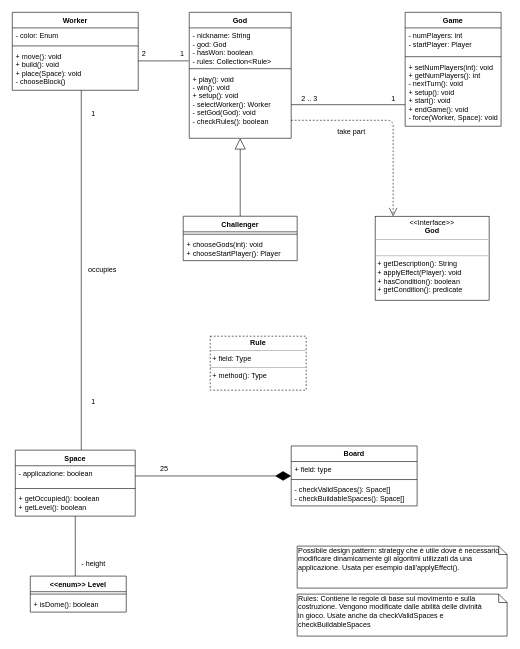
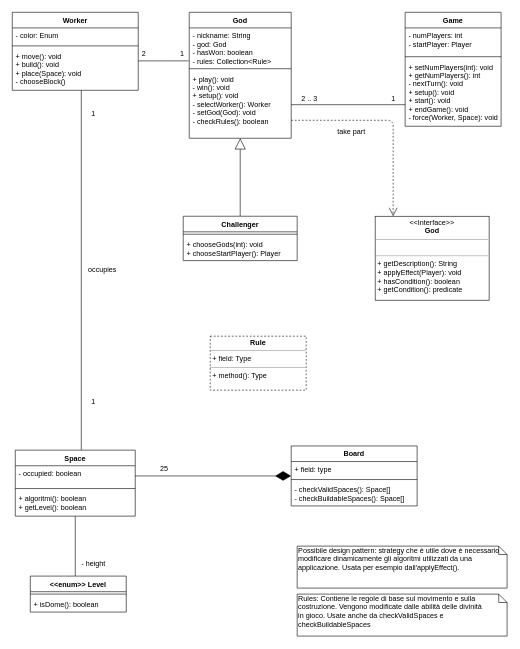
  <mxCell id="0" />
  <mxCell id="1" parent="0" />
  <mxCell id="2" style="endArrow=open;endSize=12;dashed=1;html=1;fontFamily=Helvetica;fontSize=11;fontColor=#000000;align=center;strokeColor=#000000;edgeStyle=orthogonalEdgeStyle;" parent="1" source="14" target="27" edge="1"><mxGeometry relative="1" as="geometry"><mxPoint x="405" y="165" as="targetPoint" /><Array as="points"><mxPoint x="655" y="200" /></Array></mxGeometry></mxCell>
  <mxCell id="3" style="endArrow=none;html=1;edgeStyle=orthogonalEdgeStyle;fontFamily=Helvetica;fontSize=11;fontColor=#000000;align=center;strokeColor=#000000;entryX=-0.006;entryY=0.859;entryDx=0;entryDy=0;entryPerimeter=0;" parent="1" source="10" target="15" edge="1"><mxGeometry relative="1" as="geometry"><mxPoint x="315" y="92" as="targetPoint" /><Array as="points"><mxPoint x="255" y="101" /><mxPoint x="255" y="101" /></Array></mxGeometry></mxCell>
  <mxCell id="4" value="2" style="text;html=1;align=center;verticalAlign=middle;resizable=0;points=[];labelBackgroundColor=#ffffff;" parent="3" vertex="1" connectable="0"><mxGeometry x="-0.813" y="-3" relative="1" as="geometry"><mxPoint y="-15" as="offset" /></mxGeometry></mxCell>
  <mxCell id="5" value="1" style="text;html=1;align=center;verticalAlign=middle;resizable=0;points=[];labelBackgroundColor=#ffffff;" parent="3" vertex="1" connectable="0"><mxGeometry x="0.834" relative="1" as="geometry"><mxPoint x="-4.17" y="-11" as="offset" /></mxGeometry></mxCell>
  <mxCell id="6" style="endArrow=none;html=1;edgeStyle=orthogonalEdgeStyle;fontFamily=Helvetica;fontSize=11;fontColor=#000000;align=center;strokeColor=#000000;" parent="1" source="10" target="40" edge="1"><mxGeometry relative="1" as="geometry"><Array as="points"><mxPoint x="135" y="500" /><mxPoint x="135" y="500" /></Array></mxGeometry></mxCell>
  <mxCell id="7" style="endArrow=none;html=1;edgeStyle=orthogonalEdgeStyle;fontFamily=Helvetica;fontSize=11;fontColor=#000000;align=center;strokeColor=#000000;" parent="1" source="40" target="33" edge="1"><mxGeometry relative="1" as="geometry"><Array as="points"><mxPoint x="125" y="870" /><mxPoint x="125" y="870" /></Array></mxGeometry></mxCell>
  <mxCell id="8" style="endArrow=diamondThin;endFill=1;endSize=24;html=1;fontFamily=Helvetica;fontSize=11;fontColor=#000000;align=center;strokeColor=#000000;edgeStyle=orthogonalEdgeStyle;" parent="1" source="41" target="44" edge="1"><mxGeometry relative="1" as="geometry" /></mxCell>
  <mxCell id="9" value="25" style="text;html=1;align=center;verticalAlign=middle;resizable=0;points=[];labelBackgroundColor=#ffffff;" parent="8" vertex="1" connectable="0"><mxGeometry x="0.852" relative="1" as="geometry"><mxPoint x="-193.57" y="-13" as="offset" /></mxGeometry></mxCell>
  <mxCell id="10" value="Worker" style="swimlane;fontStyle=1;align=center;verticalAlign=top;childLayout=stackLayout;horizontal=1;startSize=26;horizontalStack=0;resizeParent=1;resizeParentMax=0;resizeLast=0;collapsible=1;marginBottom=0;" parent="1" vertex="1"><mxGeometry x="20" y="20" width="210" height="130" as="geometry"><mxRectangle x="20" y="32" width="70" height="26" as="alternateBounds" /></mxGeometry></mxCell>
  <mxCell id="11" value="- color: Enum" style="text;strokeColor=none;fillColor=none;align=left;verticalAlign=top;spacingLeft=4;spacingRight=4;overflow=hidden;rotatable=0;points=[[0,0.5],[1,0.5]];portConstraint=eastwest;" parent="10" vertex="1"><mxGeometry y="26" width="210" height="26" as="geometry" /></mxCell>
  <mxCell id="12" value="" style="line;strokeWidth=1;fillColor=none;align=left;verticalAlign=middle;spacingTop=-1;spacingLeft=3;spacingRight=3;rotatable=0;labelPosition=right;points=[];portConstraint=eastwest;" parent="10" vertex="1"><mxGeometry y="52" width="210" height="8" as="geometry" /></mxCell>
  <mxCell id="13" value="+ move(): void&#10;+ build(): void&#10;+ place(Space): void&#10;- chooseBlock()" style="text;strokeColor=none;fillColor=none;align=left;verticalAlign=top;spacingLeft=4;spacingRight=4;overflow=hidden;rotatable=0;points=[[0,0.5],[1,0.5]];portConstraint=eastwest;" parent="10" vertex="1"><mxGeometry y="60" width="210" height="70" as="geometry" /></mxCell>
  <mxCell id="14" value="God" style="swimlane;fontStyle=1;align=center;verticalAlign=top;childLayout=stackLayout;horizontal=1;startSize=26;horizontalStack=0;resizeParent=1;resizeParentMax=0;resizeLast=0;collapsible=1;marginBottom=0;" parent="1" vertex="1"><mxGeometry x="315" y="20" width="170" height="210" as="geometry"><mxRectangle x="310" y="44" width="70" height="26" as="alternateBounds" /></mxGeometry></mxCell>
  <mxCell id="15" value="- nickname: String&#10;- god: God&#10;- hasWon: boolean&#10;- rules: Collection&lt;Rule&gt;" style="text;strokeColor=none;fillColor=none;align=left;verticalAlign=top;spacingLeft=4;spacingRight=4;overflow=hidden;rotatable=0;points=[[0,0.5],[1,0.5]];portConstraint=eastwest;" parent="14" vertex="1"><mxGeometry y="26" width="170" height="64" as="geometry" /></mxCell>
  <mxCell id="16" value="" style="line;strokeWidth=1;fillColor=none;align=left;verticalAlign=middle;spacingTop=-1;spacingLeft=3;spacingRight=3;rotatable=0;labelPosition=right;points=[];portConstraint=eastwest;" parent="14" vertex="1"><mxGeometry y="90" width="170" height="8" as="geometry" /></mxCell>
  <mxCell id="17" value="+ play(): void&#10;- win(): void&#10;+ setup(): void&#10;- selectWorker(): Worker&#10;- setGod(God): void&#10;- checkRules(): boolean" style="text;strokeColor=none;fillColor=none;align=left;verticalAlign=top;spacingLeft=4;spacingRight=4;overflow=hidden;rotatable=0;points=[[0,0.5],[1,0.5]];portConstraint=eastwest;" parent="14" vertex="1"><mxGeometry y="98" width="170" height="112" as="geometry" /></mxCell>
  <mxCell id="18" value="Game" style="swimlane;fontStyle=1;align=center;verticalAlign=top;childLayout=stackLayout;horizontal=1;startSize=26;horizontalStack=0;resizeParent=1;resizeParentMax=0;resizeLast=0;collapsible=1;marginBottom=0;" parent="1" vertex="1"><mxGeometry x="675" y="20" width="160" height="190" as="geometry"><mxRectangle x="670" y="37" width="70" height="26" as="alternateBounds" /></mxGeometry></mxCell>
  <mxCell id="19" value="- numPlayers: int&#10;- startPlayer: Player" style="text;strokeColor=none;fillColor=none;align=left;verticalAlign=top;spacingLeft=4;spacingRight=4;overflow=hidden;rotatable=0;points=[[0,0.5],[1,0.5]];portConstraint=eastwest;" parent="18" vertex="1"><mxGeometry y="26" width="160" height="44" as="geometry" /></mxCell>
  <mxCell id="20" value="" style="line;strokeWidth=1;fillColor=none;align=left;verticalAlign=middle;spacingTop=-1;spacingLeft=3;spacingRight=3;rotatable=0;labelPosition=right;points=[];portConstraint=eastwest;" parent="18" vertex="1"><mxGeometry y="70" width="160" height="8" as="geometry" /></mxCell>
  <mxCell id="21" value="+ setNumPlayers(int): void&#10;+ getNumPlayers(): int&#10;- nextTurn(): void&#10;+ setup(): void&#10;+ start(): void&#10;+ endGame(): void&#10;- force(Worker, Space): void" style="text;strokeColor=none;fillColor=none;align=left;verticalAlign=top;spacingLeft=4;spacingRight=4;overflow=hidden;rotatable=0;points=[[0,0.5],[1,0.5]];portConstraint=eastwest;" parent="18" vertex="1"><mxGeometry y="78" width="160" height="112" as="geometry" /></mxCell>
  <mxCell id="22" value="- height" style="text;html=1;align=center;verticalAlign=middle;resizable=0;points=[];autosize=1;" parent="1" vertex="1"><mxGeometry x="125" y="929" width="60" height="20" as="geometry" /></mxCell>
  <mxCell id="23" style="endArrow=block;endSize=16;endFill=0;html=1;fontFamily=Helvetica;fontSize=11;fontColor=#000000;align=center;strokeColor=#000000;edgeStyle=orthogonalEdgeStyle;" parent="1" source="24" target="14" edge="1"><mxGeometry relative="1" as="geometry" /></mxCell>
  <mxCell id="24" value="Challenger" style="swimlane;fontStyle=1;align=center;verticalAlign=top;childLayout=stackLayout;horizontal=1;startSize=26;horizontalStack=0;resizeParent=1;resizeParentMax=0;resizeLast=0;collapsible=1;marginBottom=0;" parent="1" vertex="1"><mxGeometry x="305" y="360" width="190" height="74" as="geometry" /></mxCell>
  <mxCell id="25" value="" style="line;strokeWidth=1;fillColor=none;align=left;verticalAlign=middle;spacingTop=-1;spacingLeft=3;spacingRight=3;rotatable=0;labelPosition=right;points=[];portConstraint=eastwest;" parent="24" vertex="1"><mxGeometry y="26" width="190" height="8" as="geometry" /></mxCell>
  <mxCell id="26" value="+ chooseGods(int): void&#10;+ chooseStartPlayer(): Player" style="text;strokeColor=none;fillColor=none;align=left;verticalAlign=top;spacingLeft=4;spacingRight=4;overflow=hidden;rotatable=0;points=[[0,0.5],[1,0.5]];portConstraint=eastwest;" parent="24" vertex="1"><mxGeometry y="34" width="190" height="40" as="geometry" /></mxCell>
  <mxCell id="27" value="&lt;p style=&quot;margin: 0px ; margin-top: 4px ; text-align: center&quot;&gt;&amp;lt;&amp;lt;Interface&amp;gt;&amp;gt;&lt;br&gt;&lt;b&gt;God&lt;/b&gt;&lt;/p&gt;&lt;hr size=&quot;1&quot;&gt;&lt;p style=&quot;margin: 0px ; margin-left: 4px&quot;&gt;&lt;br&gt;&lt;/p&gt;&lt;hr size=&quot;1&quot;&gt;&lt;p style=&quot;margin: 0px ; margin-left: 4px&quot;&gt;+ getDescription(): String&lt;/p&gt;&lt;p style=&quot;margin: 0px ; margin-left: 4px&quot;&gt;+ applyEffect(Player): void&lt;/p&gt;&lt;p style=&quot;margin: 0px ; margin-left: 4px&quot;&gt;+ hasCondition(): boolean&lt;/p&gt;&lt;p style=&quot;margin: 0px ; margin-left: 4px&quot;&gt;+ getCondition(): predicate&lt;/p&gt;&lt;p style=&quot;margin: 0px ; margin-left: 4px&quot;&gt;&lt;br&gt;&lt;/p&gt;" style="verticalAlign=top;align=left;overflow=fill;fontSize=12;fontFamily=Helvetica;html=1;" parent="1" vertex="1"><mxGeometry x="625" y="360" width="190" height="140" as="geometry" /></mxCell>
  <mxCell id="28" style="endArrow=none;html=1;edgeStyle=orthogonalEdgeStyle;fontFamily=Helvetica;fontSize=11;fontColor=#000000;align=center;strokeColor=#000000;" parent="1" source="17" target="21" edge="1"><mxGeometry relative="1" as="geometry"><Array as="points"><mxPoint x="675" y="129" /></Array><mxPoint x="545" y="140" as="sourcePoint" /><mxPoint x="673" y="129" as="targetPoint" /></mxGeometry></mxCell>
  <mxCell id="29" value="take part" style="text;html=1;align=center;verticalAlign=middle;resizable=0;points=[];autosize=1;" parent="1" vertex="1"><mxGeometry x="555" y="209" width="60" height="20" as="geometry" /></mxCell>
  <mxCell id="30" value="1" style="text;html=1;align=center;verticalAlign=middle;resizable=0;points=[];autosize=1;" parent="1" vertex="1"><mxGeometry x="645" y="154" width="20" height="20" as="geometry" /></mxCell>
  <mxCell id="31" value="2 .. 3" style="text;html=1;align=center;verticalAlign=middle;resizable=0;points=[];autosize=1;" parent="1" vertex="1"><mxGeometry x="495" y="154" width="40" height="20" as="geometry" /></mxCell>
  <mxCell id="32" value="&lt;span style=&quot;text-align: center ; white-space: nowrap&quot;&gt;Rules: Contiene le regole di base sul movimento e sulla&lt;/span&gt;&lt;br style=&quot;text-align: center ; white-space: nowrap&quot;&gt;&lt;span style=&quot;text-align: center ; white-space: nowrap&quot;&gt;costruzione. Vengono modificate dalle abilità delle divinità&amp;nbsp;&lt;/span&gt;&lt;br style=&quot;text-align: center ; white-space: nowrap&quot;&gt;&lt;span style=&quot;text-align: center ; white-space: nowrap&quot;&gt;in gioco. Usate anche da checkValidSpaces e&amp;nbsp;&lt;/span&gt;&lt;br style=&quot;text-align: center ; white-space: nowrap&quot;&gt;&lt;span style=&quot;text-align: center ; white-space: nowrap&quot;&gt;checkBuildableSpaces&lt;/span&gt;" style="shape=note;whiteSpace=wrap;html=1;size=14;verticalAlign=top;align=left;spacingTop=-6;" parent="1" vertex="1"><mxGeometry x="495" y="990" width="350" height="70" as="geometry" /></mxCell>
  <mxCell id="33" value="&lt;&lt;enum&gt;&gt; Level" style="swimlane;fontStyle=1;align=center;verticalAlign=top;childLayout=stackLayout;horizontal=1;startSize=26;horizontalStack=0;resizeParent=1;resizeParentMax=0;resizeLast=0;collapsible=1;marginBottom=0;" parent="1" vertex="1"><mxGeometry x="50" y="960" width="160" height="60" as="geometry" /></mxCell>
  <mxCell id="34" value="" style="line;strokeWidth=1;fillColor=none;align=left;verticalAlign=middle;spacingTop=-1;spacingLeft=3;spacingRight=3;rotatable=0;labelPosition=right;points=[];portConstraint=eastwest;" parent="33" vertex="1"><mxGeometry y="26" width="160" height="8" as="geometry" /></mxCell>
  <mxCell id="35" value="+ isDome(): boolean" style="text;strokeColor=none;fillColor=none;align=left;verticalAlign=top;spacingLeft=4;spacingRight=4;overflow=hidden;rotatable=0;points=[[0,0.5],[1,0.5]];portConstraint=eastwest;" parent="33" vertex="1"><mxGeometry y="34" width="160" height="26" as="geometry" /></mxCell>
  <mxCell id="36" value="1" style="text;html=1;align=center;verticalAlign=middle;resizable=0;points=[];autosize=1;" parent="1" vertex="1"><mxGeometry x="145" y="180" width="20" height="20" as="geometry" /></mxCell>
  <mxCell id="37" value="1" style="text;html=1;align=center;verticalAlign=middle;resizable=0;points=[];autosize=1;" parent="1" vertex="1"><mxGeometry x="145" y="660" width="20" height="20" as="geometry" /></mxCell>
  <mxCell id="38" value="occupies" style="text;html=1;align=center;verticalAlign=middle;resizable=0;points=[];autosize=1;rotation=0;" parent="1" vertex="1"><mxGeometry x="140" y="440" width="60" height="20" as="geometry" /></mxCell>
  <mxCell id="39" value="Possibile design pattern: strategy che è utile dove è necessario modificare dinamicamente gli algoritmi utilizzati da una applicazione. Usata per esempio dall'applyEffect()." style="shape=note;whiteSpace=wrap;html=1;size=14;verticalAlign=top;align=left;spacingTop=-6;" parent="1" vertex="1"><mxGeometry x="495" y="910" width="350" height="70" as="geometry" /></mxCell>
  <mxCell id="40" value="Space" style="swimlane;fontStyle=1;align=center;verticalAlign=top;childLayout=stackLayout;horizontal=1;startSize=26;horizontalStack=0;resizeParent=1;resizeParentMax=0;resizeLast=0;collapsible=1;marginBottom=0;" parent="1" vertex="1"><mxGeometry x="25" y="750" width="200" height="110" as="geometry" /></mxCell>
- <mxCell id="41" value="- applicazione: boolean" style="text;strokeColor=none;fillColor=none;align=left;verticalAlign=top;spacingLeft=4;spacingRight=4;overflow=hidden;rotatable=0;points=[[0,0.5],[1,0.5]];portConstraint=eastwest;" parent="40" vertex="1"><mxGeometry y="26" width="200" height="34" as="geometry" /></mxCell>
+ <mxCell id="41" value="- occupied: boolean" style="text;strokeColor=none;fillColor=none;align=left;verticalAlign=top;spacingLeft=4;spacingRight=4;overflow=hidden;rotatable=0;points=[[0,0.5],[1,0.5]];portConstraint=eastwest;" parent="40" vertex="1"><mxGeometry y="26" width="200" height="34" as="geometry" /></mxCell>
  <mxCell id="42" value="" style="line;strokeWidth=1;fillColor=none;align=left;verticalAlign=middle;spacingTop=-1;spacingLeft=3;spacingRight=3;rotatable=0;labelPosition=right;points=[];portConstraint=eastwest;" parent="40" vertex="1"><mxGeometry y="60" width="200" height="8" as="geometry" /></mxCell>
- <mxCell id="43" value="+ getOccupied(): boolean&#10;+ getLevel(): boolean" style="text;strokeColor=none;fillColor=none;align=left;verticalAlign=top;spacingLeft=4;spacingRight=4;overflow=hidden;rotatable=0;points=[[0,0.5],[1,0.5]];portConstraint=eastwest;" parent="40" vertex="1"><mxGeometry y="68" width="200" height="42" as="geometry" /></mxCell>
+ <mxCell id="43" value="+ algoritmi(): boolean&#10;+ getLevel(): boolean" style="text;strokeColor=none;fillColor=none;align=left;verticalAlign=top;spacingLeft=4;spacingRight=4;overflow=hidden;rotatable=0;points=[[0,0.5],[1,0.5]];portConstraint=eastwest;" parent="40" vertex="1"><mxGeometry y="68" width="200" height="42" as="geometry" /></mxCell>
  <mxCell id="44" value="Board" style="swimlane;fontStyle=1;align=center;verticalAlign=top;childLayout=stackLayout;horizontal=1;startSize=26;horizontalStack=0;resizeParent=1;resizeParentMax=0;resizeLast=0;collapsible=1;marginBottom=0;" parent="1" vertex="1"><mxGeometry x="485" y="743" width="210" height="100" as="geometry"><mxRectangle x="450" y="740" width="70" height="26" as="alternateBounds" /></mxGeometry></mxCell>
  <mxCell id="45" value="+ field: type" style="text;strokeColor=none;fillColor=none;align=left;verticalAlign=top;spacingLeft=4;spacingRight=4;overflow=hidden;rotatable=0;points=[[0,0.5],[1,0.5]];portConstraint=eastwest;" parent="44" vertex="1"><mxGeometry y="26" width="210" height="26" as="geometry" /></mxCell>
  <mxCell id="46" value="" style="line;strokeWidth=1;fillColor=none;align=left;verticalAlign=middle;spacingTop=-1;spacingLeft=3;spacingRight=3;rotatable=0;labelPosition=right;points=[];portConstraint=eastwest;" parent="44" vertex="1"><mxGeometry y="52" width="210" height="8" as="geometry" /></mxCell>
  <mxCell id="47" value="- checkValidSpaces(): Space[]&#10;- checkBuildableSpaces(): Space[]" style="text;strokeColor=none;fillColor=none;align=left;verticalAlign=top;spacingLeft=4;spacingRight=4;overflow=hidden;rotatable=0;points=[[0,0.5],[1,0.5]];portConstraint=eastwest;" parent="44" vertex="1"><mxGeometry y="60" width="210" height="40" as="geometry" /></mxCell>
  <mxCell id="48" value="&lt;p style=&quot;margin: 0px ; margin-top: 4px ; text-align: center&quot;&gt;&lt;b&gt;Rule&lt;/b&gt;&lt;/p&gt;&lt;hr size=&quot;1&quot;&gt;&lt;p style=&quot;margin: 0px ; margin-left: 4px&quot;&gt;+ field: Type&lt;/p&gt;&lt;hr size=&quot;1&quot;&gt;&lt;p style=&quot;margin: 0px ; margin-left: 4px&quot;&gt;+ method(): Type&lt;/p&gt;" style="verticalAlign=top;align=left;overflow=fill;fontSize=12;fontFamily=Helvetica;html=1;dashed=1;" vertex="1" parent="1"><mxGeometry x="350" y="560" width="160" height="90" as="geometry" /></mxCell>
